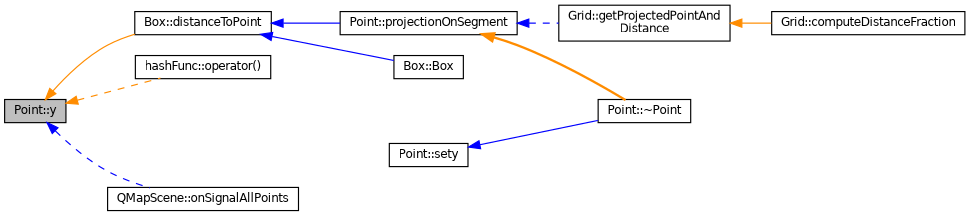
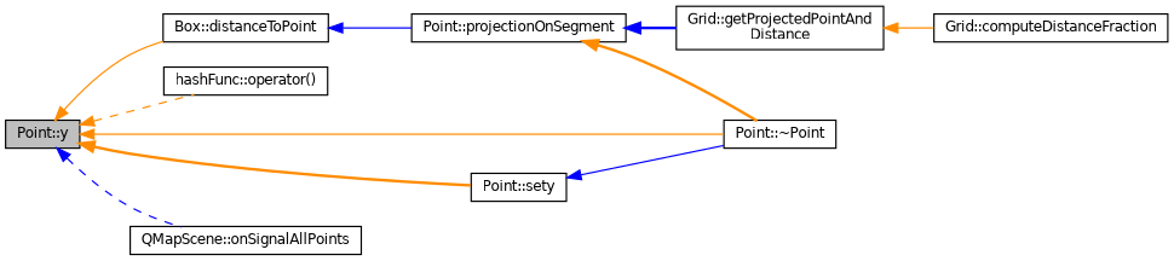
  digraph {
    fontname="DejaVu Sans"
    rankdir=LR
    node [color=black fontname="DejaVu Sans" fontsize=10 shape=record]
    edge [color=darkorange dir=back fontname="DejaVu Sans" fontsize=10 labelfontname=Helvetica labelfontsize=10 style=solid]
    n1 [fillcolor=grey75 fontcolor=black height=0.2 label="Point::y" style=filled width=0.4]
    n2 [height=0.2 label="Box::distanceToPoint" width=0.4]
    n3 [height=0.2 label="hashFunc::operator()" width=0.4]
    n4 [height=0.2 label="Point::~Point" width=0.4]
    n5 [height=0.2 label="Point::sety" width=0.4]
    n6 [height=0.2 label="QMapScene::onSignalAllPoints" width=0.4]
    n7 [height=0.2 label="Point::projectionOnSegment" width=0.4]
-   n8 [height=0.2 label="Box::Box" width=0.4]
    n9 [height=0.2 label="Grid::getProjectedPointAnd\lDistance" width=0.4]
    n10 [height=0.2 label="Grid::computeDistanceFraction" width=0.4]
    n1 -> n2
    n1 -> n3 [style=dashed]
+   n1 -> n4
+   n1 -> n5 [style=bold]
    n1 -> n6 [color=blue style=dashed]
    n2 -> n7 [color=blue]
-   n2 -> n8 [color=blue]
    n5 -> n4 [color=blue]
    n7 -> n4 [style=bold]
-   n7 -> n9 [color=blue style=dashed]
+   n7 -> n9 [color=blue style=bold]
    n9 -> n10
  }
